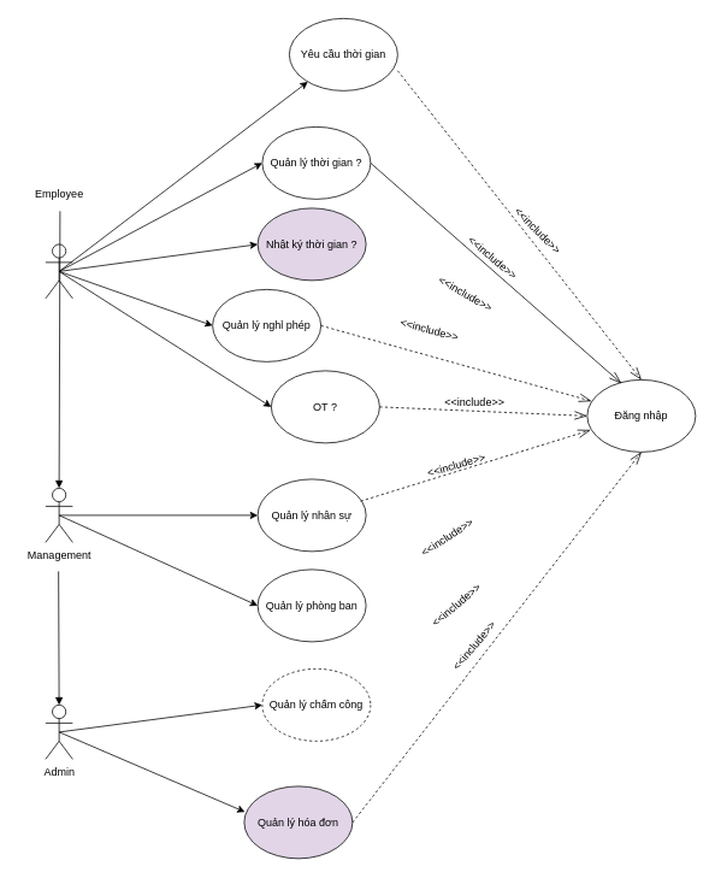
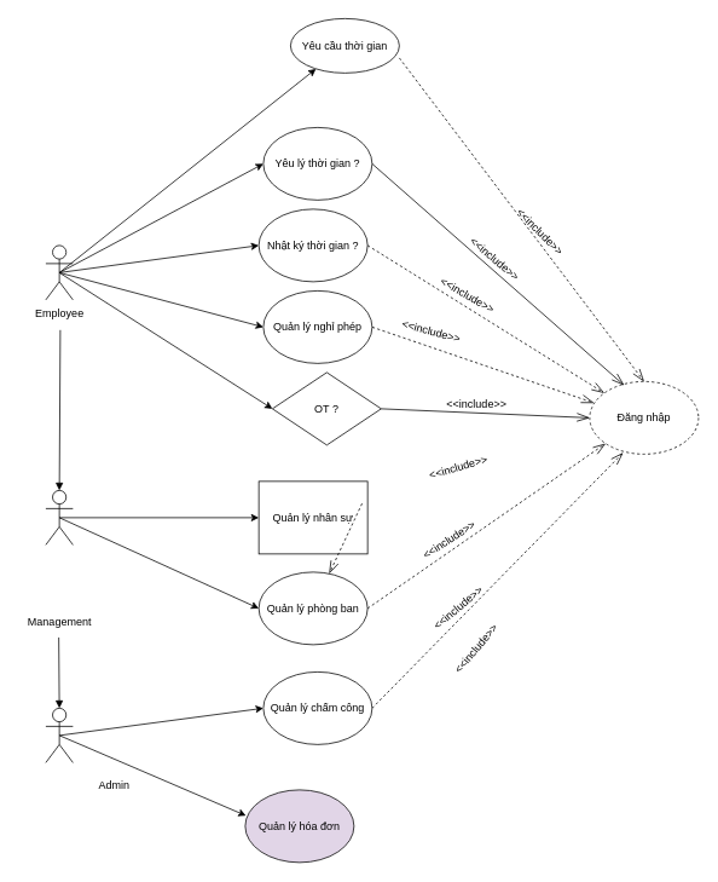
  <mxCell id="0" />
  <mxCell id="1" parent="0" />
- <mxCell id="2" value="Yêu cầu thời gian" style="ellipse;whiteSpace=wrap;html=1;" parent="1" vertex="1"><mxGeometry x="320" y="20" width="120" height="80" as="geometry" /></mxCell>
+ <mxCell id="2" value="Yêu cầu thời gian" style="ellipse;whiteSpace=wrap;html=1;" parent="1" vertex="1"><mxGeometry x="320" y="20" width="120" height="60" as="geometry" /></mxCell>
  <mxCell id="3" value="Actor" style="shape=umlActor;verticalLabelPosition=bottom;verticalAlign=top;html=1;outlineConnect=0;fontColor=none;noLabel=1;" parent="1" vertex="1"><mxGeometry x="50" y="270" width="30" height="60" as="geometry" /></mxCell>
- <mxCell id="4" value="Employee" style="text;html=1;align=center;verticalAlign=middle;resizable=0;points=[];autosize=1;strokeColor=none;fillColor=none;" parent="1" vertex="1"><mxGeometry x="25" y="200" width="80" height="30" as="geometry" /></mxCell>
- <mxCell id="5" value="Quản lý nghỉ phép" style="ellipse;whiteSpace=wrap;html=1;" parent="1" vertex="1"><mxGeometry x="235" y="320" width="120" height="80" as="geometry" /></mxCell>
- <mxCell id="6" value="Quản lý thời gian ?" style="ellipse;whiteSpace=wrap;html=1;" parent="1" vertex="1"><mxGeometry x="290" width="120" height="80" as="geometry" y="140" /></mxCell>
- <mxCell id="7" value="Nhật ký thời gian ?" style="ellipse;whiteSpace=wrap;html=1;fillColor=#e1d5e7;" parent="1" vertex="1"><mxGeometry x="285" y="230" width="120" height="80" as="geometry" /></mxCell>
- <mxCell id="8" value="OT ?" style="ellipse;whiteSpace=wrap;html=1;" parent="1" vertex="1"><mxGeometry x="300" y="410" width="120" height="80" as="geometry" /></mxCell>
+ <mxCell id="4" value="Employee" style="text;html=1;align=center;verticalAlign=middle;resizable=0;points=[];autosize=1;strokeColor=none;fillColor=none;" parent="1" vertex="1"><mxGeometry x="25" y="330" width="80" height="30" as="geometry" /></mxCell>
+ <mxCell id="5" value="Quản lý nghỉ phép" style="ellipse;whiteSpace=wrap;html=1;" parent="1" vertex="1"><mxGeometry x="290" y="320" width="120" height="80" as="geometry" /></mxCell>
+ <mxCell id="6" value="Yêu lý thời gian ?" style="ellipse;whiteSpace=wrap;html=1;" parent="1" vertex="1"><mxGeometry x="290" width="120" height="80" as="geometry" y="140" /></mxCell>
+ <mxCell id="7" value="Nhật ký thời gian ?" style="ellipse;whiteSpace=wrap;html=1;" parent="1" vertex="1"><mxGeometry x="285" y="230" width="120" height="80" as="geometry" /></mxCell>
+ <mxCell id="8" value="OT ?" style="rhombus;whiteSpace=wrap;html=1;" parent="1" vertex="1"><mxGeometry x="300" y="410" width="120" height="80" as="geometry" /></mxCell>
  <mxCell id="9" value="Actor" style="shape=umlActor;verticalLabelPosition=bottom;verticalAlign=top;html=1;outlineConnect=0;fontColor=none;noLabel=1;" parent="1" vertex="1"><mxGeometry x="50" y="540" width="30" height="60" as="geometry" /></mxCell>
- <mxCell id="10" value="Management" style="text;html=1;align=center;verticalAlign=middle;resizable=0;points=[];autosize=1;strokeColor=none;fillColor=none;" parent="1" vertex="1"><mxGeometry x="20" y="600" width="90" height="30" as="geometry" /></mxCell>
- <mxCell id="11" value="Quản lý nhân sự" style="ellipse;whiteSpace=wrap;html=1;" parent="1" vertex="1"><mxGeometry x="285" y="530" width="120" height="80" as="geometry" /></mxCell>
+ <mxCell id="10" value="Management" style="text;html=1;align=center;verticalAlign=middle;resizable=0;points=[];autosize=1;strokeColor=none;fillColor=none;" parent="1" vertex="1"><mxGeometry x="20" y="670" width="90" height="30" as="geometry" /></mxCell>
+ <mxCell id="11" value="Quản lý nhân sự" style="whiteSpace=wrap;html=1;rounded=0;" parent="1" vertex="1"><mxGeometry x="285" y="530" width="120" height="80" as="geometry" /></mxCell>
  <mxCell id="12" value="Quản lý phòng ban" style="ellipse;whiteSpace=wrap;html=1;" parent="1" vertex="1"><mxGeometry x="285" y="630" width="120" height="80" as="geometry" /></mxCell>
  <mxCell id="13" value="Actor" style="shape=umlActor;verticalLabelPosition=bottom;verticalAlign=top;html=1;outlineConnect=0;fontColor=none;noLabel=1;" parent="1" vertex="1"><mxGeometry x="50" y="780" width="30" height="60" as="geometry" /></mxCell>
- <mxCell id="14" value="Admin" style="text;html=1;align=center;verticalAlign=middle;resizable=0;points=[];autosize=1;strokeColor=none;fillColor=none;" parent="1" vertex="1"><mxGeometry x="35" y="840" width="60" height="30" as="geometry" /></mxCell>
- <mxCell id="15" value="Quản lý chấm công" style="ellipse;whiteSpace=wrap;html=1;dashed=1;" parent="1" vertex="1"><mxGeometry x="290" y="740" width="120" height="80" as="geometry" /></mxCell>
+ <mxCell id="14" value="Admin" style="text;html=1;align=center;verticalAlign=middle;resizable=0;points=[];autosize=1;strokeColor=none;fillColor=none;" parent="1" vertex="1"><mxGeometry x="95" y="850" width="60" height="30" as="geometry" /></mxCell>
+ <mxCell id="15" value="Quản lý chấm công" style="ellipse;whiteSpace=wrap;html=1;" parent="1" vertex="1"><mxGeometry x="290" y="740" width="120" height="80" as="geometry" /></mxCell>
  <mxCell id="16" value="Quản lý hóa đơn" style="ellipse;whiteSpace=wrap;html=1;fillColor=#e1d5e7;" parent="1" vertex="1"><mxGeometry x="270" y="870" width="120" height="80" as="geometry" /></mxCell>
  <mxCell id="17" value="" style="endArrow=classic;html=1;rounded=0;exitX=0.5;exitY=0.5;exitDx=0;exitDy=0;exitPerimeter=0;" parent="1" source="3" target="2" edge="1"><mxGeometry width="50" height="50" relative="1" as="geometry"><mxPoint x="40" y="250" as="sourcePoint" /><mxPoint x="90" y="200" as="targetPoint" /></mxGeometry></mxCell>
  <mxCell id="18" value="" style="endArrow=classic;html=1;rounded=0;exitX=0.5;exitY=0.5;exitDx=0;exitDy=0;exitPerimeter=0;entryX=0;entryY=0.5;entryDx=0;entryDy=0;" parent="1" source="3" target="6" edge="1"><mxGeometry width="50" height="50" relative="1" as="geometry"><mxPoint x="75" y="360" as="sourcePoint" /><mxPoint x="280" y="125" as="targetPoint" /></mxGeometry></mxCell>
  <mxCell id="19" value="" style="endArrow=classic;html=1;rounded=0;exitX=0.5;exitY=0.5;exitDx=0;exitDy=0;exitPerimeter=0;entryX=0;entryY=0.5;entryDx=0;entryDy=0;" parent="1" source="3" target="7" edge="1"><mxGeometry width="50" height="50" relative="1" as="geometry"><mxPoint x="45" y="430" as="sourcePoint" /><mxPoint x="310" y="250" as="targetPoint" /></mxGeometry></mxCell>
  <mxCell id="20" value="" style="endArrow=classic;html=1;rounded=0;entryX=0;entryY=0.5;entryDx=0;entryDy=0;exitX=0.5;exitY=0.5;exitDx=0;exitDy=0;exitPerimeter=0;" parent="1" source="3" target="5" edge="1"><mxGeometry width="50" height="50" relative="1" as="geometry"><mxPoint x="60" y="350" as="sourcePoint" /><mxPoint x="370" y="280" as="targetPoint" /></mxGeometry></mxCell>
  <mxCell id="21" value="" style="endArrow=classic;html=1;rounded=0;entryX=0;entryY=0.5;entryDx=0;entryDy=0;exitX=0.5;exitY=0.5;exitDx=0;exitDy=0;exitPerimeter=0;" parent="1" source="3" target="8" edge="1"><mxGeometry width="50" height="50" relative="1" as="geometry"><mxPoint x="65" y="350" as="sourcePoint" /><mxPoint x="370" y="420" as="targetPoint" /></mxGeometry></mxCell>
  <mxCell id="22" value="" style="endArrow=classic;html=1;rounded=0;entryX=0;entryY=0.5;entryDx=0;entryDy=0;exitX=0.5;exitY=0.5;exitDx=0;exitDy=0;exitPerimeter=0;" parent="1" source="9" target="11" edge="1"><mxGeometry width="50" height="50" relative="1" as="geometry"><mxPoint x="95" y="430" as="sourcePoint" /><mxPoint x="378" y="575" as="targetPoint" /></mxGeometry></mxCell>
  <mxCell id="23" value="" style="endArrow=classic;html=1;rounded=0;exitX=0.5;exitY=0.5;exitDx=0;exitDy=0;exitPerimeter=0;entryX=0;entryY=0.5;entryDx=0;entryDy=0;" parent="1" source="9" target="12" edge="1"><mxGeometry width="50" height="50" relative="1" as="geometry"><mxPoint x="95" y="640" as="sourcePoint" /><mxPoint x="380" y="650" as="targetPoint" /></mxGeometry></mxCell>
  <mxCell id="24" value="" style="endArrow=block;html=1;rounded=0;exitX=0.513;exitY=1.107;exitDx=0;exitDy=0;exitPerimeter=0;endFill=1;startSize=18;strokeWidth=1;jumpSize=12;" parent="1" source="4" edge="1"><mxGeometry width="50" height="50" relative="1" as="geometry"><mxPoint x="70" y="470" as="sourcePoint" /><mxPoint x="65" y="540" as="targetPoint" /></mxGeometry></mxCell>
  <mxCell id="25" value="" style="endArrow=block;html=1;rounded=0;exitX=0.493;exitY=1.067;exitDx=0;exitDy=0;exitPerimeter=0;endFill=1;startSize=18;strokeWidth=1;jumpSize=12;entryX=0.5;entryY=0;entryDx=0;entryDy=0;entryPerimeter=0;" parent="1" source="10" target="13" edge="1"><mxGeometry width="50" height="50" relative="1" as="geometry"><mxPoint x="61" y="660" as="sourcePoint" /><mxPoint x="60" y="837" as="targetPoint" /></mxGeometry></mxCell>
  <mxCell id="26" value="" style="endArrow=classic;html=1;rounded=0;exitX=0.5;exitY=0.5;exitDx=0;exitDy=0;exitPerimeter=0;entryX=0;entryY=0.5;entryDx=0;entryDy=0;" parent="1" source="13" target="15" edge="1"><mxGeometry width="50" height="50" relative="1" as="geometry"><mxPoint x="95" y="660" as="sourcePoint" /><mxPoint x="380" y="760" as="targetPoint" /></mxGeometry></mxCell>
  <mxCell id="27" value="" style="endArrow=classic;html=1;rounded=0;exitX=0.5;exitY=0.5;exitDx=0;exitDy=0;exitPerimeter=0;entryX=0.007;entryY=0.355;entryDx=0;entryDy=0;entryPerimeter=0;" parent="1" source="13" target="16" edge="1"><mxGeometry width="50" height="50" relative="1" as="geometry"><mxPoint x="75" y="820" as="sourcePoint" /><mxPoint x="330" y="810" as="targetPoint" /></mxGeometry></mxCell>
- <mxCell id="28" value="Đăng nhập" style="ellipse;whiteSpace=wrap;html=1;" parent="1" vertex="1"><mxGeometry x="650" y="420" width="120" height="80" as="geometry" /></mxCell>
+ <mxCell id="28" value="Đăng nhập" style="ellipse;whiteSpace=wrap;html=1;dashed=1;" parent="1" vertex="1"><mxGeometry x="650" y="420" width="120" height="80" as="geometry" /></mxCell>
  <mxCell id="29" value="" style="endArrow=openThin;dashed=1;endFill=0;endSize=12;html=1;rounded=0;entryX=0.5;entryY=0;entryDx=0;entryDy=0;exitX=1;exitY=0.723;exitDx=0;exitDy=0;exitPerimeter=0;" parent="1" source="2" target="28" edge="1"><mxGeometry width="160" relative="1" as="geometry"><mxPoint x="476" y="11" as="sourcePoint" /><mxPoint x="600" y="360" as="targetPoint" /></mxGeometry></mxCell>
  <mxCell id="30" value="" style="endArrow=openThin;dashed=0;endFill=0;endSize=12;html=1;rounded=0;entryX=0.317;entryY=0.052;entryDx=0;entryDy=0;exitX=1;exitY=0.5;exitDx=0;exitDy=0;entryPerimeter=0;" parent="1" source="6" target="28" edge="1"><mxGeometry width="160" relative="1" as="geometry"><mxPoint x="486" y="21" as="sourcePoint" /><mxPoint x="610" y="370" as="targetPoint" /></mxGeometry></mxCell>
+ <mxCell id="31" value="" style="endArrow=openThin;dashed=1;endFill=0;endSize=12;html=1;rounded=0;exitX=1;exitY=0.5;exitDx=0;exitDy=0;" parent="1" source="7" target="28" edge="1"><mxGeometry width="160" relative="1" as="geometry"><mxPoint x="496" y="31" as="sourcePoint" /><mxPoint x="620" y="380" as="targetPoint" /></mxGeometry></mxCell>
  <mxCell id="32" value="" style="endArrow=openThin;dashed=1;endFill=0;endSize=12;html=1;rounded=0;entryX=0.04;entryY=0.295;entryDx=0;entryDy=0;exitX=1;exitY=0.5;exitDx=0;exitDy=0;entryPerimeter=0;" parent="1" source="5" target="28" edge="1"><mxGeometry width="160" relative="1" as="geometry"><mxPoint x="506" y="41" as="sourcePoint" /><mxPoint x="630" y="390" as="targetPoint" /></mxGeometry></mxCell>
- <mxCell id="33" value="" style="endArrow=openThin;dashed=1;endFill=0;endSize=12;html=1;rounded=0;entryX=0;entryY=0.5;entryDx=0;entryDy=0;exitX=1;exitY=0.5;exitDx=0;exitDy=0;" parent="1" source="8" target="28" edge="1"><mxGeometry width="160" relative="1" as="geometry"><mxPoint x="516" y="51" as="sourcePoint" /><mxPoint x="640" y="400" as="targetPoint" /></mxGeometry></mxCell>
- <mxCell id="34" value="" style="endArrow=openThin;dashed=1;endFill=0;endSize=12;html=1;rounded=0;entryX=0.031;entryY=0.695;entryDx=0;entryDy=0;entryPerimeter=0;exitX=0.949;exitY=0.305;exitDx=0;exitDy=0;exitPerimeter=0;" parent="1" source="11" target="28" edge="1"><mxGeometry width="160" relative="1" as="geometry"><mxPoint x="410" y="570" as="sourcePoint" /><mxPoint x="650" y="410" as="targetPoint" /></mxGeometry></mxCell>
- <mxCell id="37" value="" style="endArrow=openThin;dashed=1;endFill=0;endSize=12;html=1;rounded=0;entryX=0.5;entryY=1;entryDx=0;entryDy=0;exitX=1;exitY=0.5;exitDx=0;exitDy=0;" parent="1" source="16" target="28" edge="1"><mxGeometry width="160" relative="1" as="geometry"><mxPoint x="556" y="91" as="sourcePoint" /><mxPoint x="680" y="440" as="targetPoint" /></mxGeometry></mxCell>
+ <mxCell id="33" value="" style="endArrow=openThin;dashed=0;endFill=0;endSize=12;html=1;rounded=0;entryX=0;entryY=0.5;entryDx=0;entryDy=0;exitX=1;exitY=0.5;exitDx=0;exitDy=0;" parent="1" source="8" target="28" edge="1"><mxGeometry width="160" relative="1" as="geometry"><mxPoint x="516" y="51" as="sourcePoint" /><mxPoint x="640" y="400" as="targetPoint" /></mxGeometry></mxCell>
+ <mxCell id="34" value="" style="endArrow=openThin;dashed=1;endFill=0;endSize=12;html=1;rounded=0;exitX=0.949;exitY=0.305;exitDx=0;exitDy=0;exitPerimeter=0;" parent="1" source="11" target="12" edge="1"><mxGeometry width="160" relative="1" as="geometry"><mxPoint x="410" y="570" as="sourcePoint" /><mxPoint x="650" y="410" as="targetPoint" /></mxGeometry></mxCell>
+ <mxCell id="35" value="" style="endArrow=openThin;dashed=1;endFill=0;endSize=12;html=1;rounded=0;entryX=0;entryY=1;entryDx=0;entryDy=0;exitX=1;exitY=0.5;exitDx=0;exitDy=0;" parent="1" source="12" target="28" edge="1"><mxGeometry width="160" relative="1" as="geometry"><mxPoint x="536" y="71" as="sourcePoint" /><mxPoint x="660" y="420" as="targetPoint" /></mxGeometry></mxCell>
+ <mxCell id="36" value="" style="endArrow=openThin;dashed=1;endFill=0;endSize=12;html=1;rounded=0;entryX=0.307;entryY=0.98;entryDx=0;entryDy=0;exitX=1;exitY=0.5;exitDx=0;exitDy=0;entryPerimeter=0;" parent="1" source="15" target="28" edge="1"><mxGeometry width="160" relative="1" as="geometry"><mxPoint x="740" y="516" as="sourcePoint" /><mxPoint x="864" y="865" as="targetPoint" /></mxGeometry></mxCell>
  <mxCell id="38" value="&amp;lt;&amp;lt;include&amp;gt;&amp;gt;" style="text;html=1;align=center;verticalAlign=middle;resizable=0;points=[];autosize=1;strokeColor=none;fillColor=none;rotation=15;" parent="1" vertex="1"><mxGeometry x="430" y="350" width="90" height="30" as="geometry" /></mxCell>
  <mxCell id="39" value="&amp;lt;&amp;lt;include&amp;gt;&amp;gt;" style="text;html=1;align=center;verticalAlign=middle;resizable=0;points=[];autosize=1;strokeColor=none;fillColor=none;rotation=45;" parent="1" vertex="1"><mxGeometry x="550" y="240" width="90" height="30" as="geometry" /></mxCell>
  <mxCell id="40" value="&amp;lt;&amp;lt;include&amp;gt;&amp;gt;" style="text;html=1;align=center;verticalAlign=middle;resizable=0;points=[];autosize=1;strokeColor=none;fillColor=none;rotation=40;" parent="1" vertex="1"><mxGeometry x="500" y="270" width="90" height="30" as="geometry" /></mxCell>
  <mxCell id="41" value="&amp;lt;&amp;lt;include&amp;gt;&amp;gt;" style="text;html=1;align=center;verticalAlign=middle;resizable=0;points=[];autosize=1;strokeColor=none;fillColor=none;rotation=30;" parent="1" vertex="1"><mxGeometry x="470" y="310" width="90" height="30" as="geometry" /></mxCell>
  <mxCell id="42" value="&amp;lt;&amp;lt;include&amp;gt;&amp;gt;" style="text;html=1;align=center;verticalAlign=middle;resizable=0;points=[];autosize=1;strokeColor=none;fillColor=none;rotation=0;" parent="1" vertex="1"><mxGeometry x="480" y="430" width="90" height="30" as="geometry" /></mxCell>
  <mxCell id="43" value="&amp;lt;&amp;lt;include&amp;gt;&amp;gt;" style="text;html=1;align=center;verticalAlign=middle;resizable=0;points=[];autosize=1;strokeColor=none;fillColor=none;rotation=-16;" parent="1" vertex="1"><mxGeometry x="460" y="500" width="90" height="30" as="geometry" /></mxCell>
  <mxCell id="44" value="&amp;lt;&amp;lt;include&amp;gt;&amp;gt;" style="text;html=1;align=center;verticalAlign=middle;resizable=0;points=[];autosize=1;strokeColor=none;fillColor=none;rotation=-33;" parent="1" vertex="1"><mxGeometry x="450" y="580" width="90" height="30" as="geometry" /></mxCell>
  <mxCell id="45" value="&amp;lt;&amp;lt;include&amp;gt;&amp;gt;" style="text;html=1;align=center;verticalAlign=middle;resizable=0;points=[];autosize=1;strokeColor=none;fillColor=none;rotation=-40;" parent="1" vertex="1"><mxGeometry x="460" y="655" width="90" height="30" as="geometry" /></mxCell>
  <mxCell id="46" value="&amp;lt;&amp;lt;include&amp;gt;&amp;gt;" style="text;html=1;align=center;verticalAlign=middle;resizable=0;points=[];autosize=1;strokeColor=none;fillColor=none;rotation=-50;" parent="1" vertex="1"><mxGeometry x="480" y="700" width="90" height="30" as="geometry" /></mxCell>
